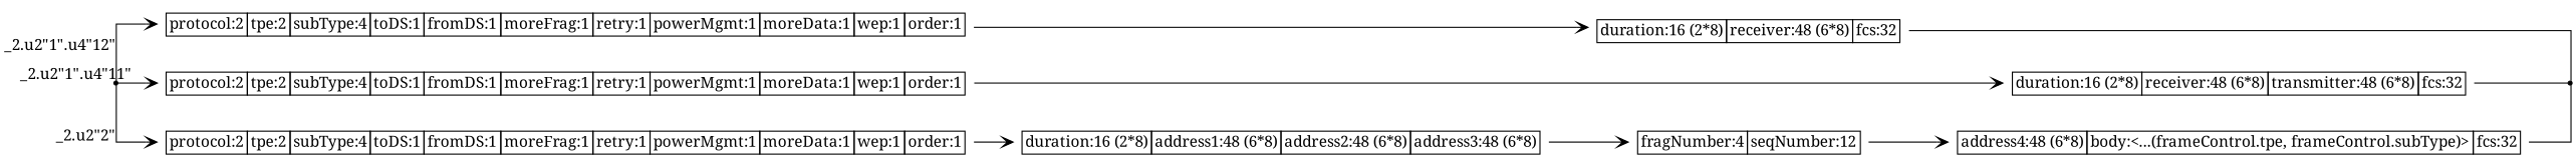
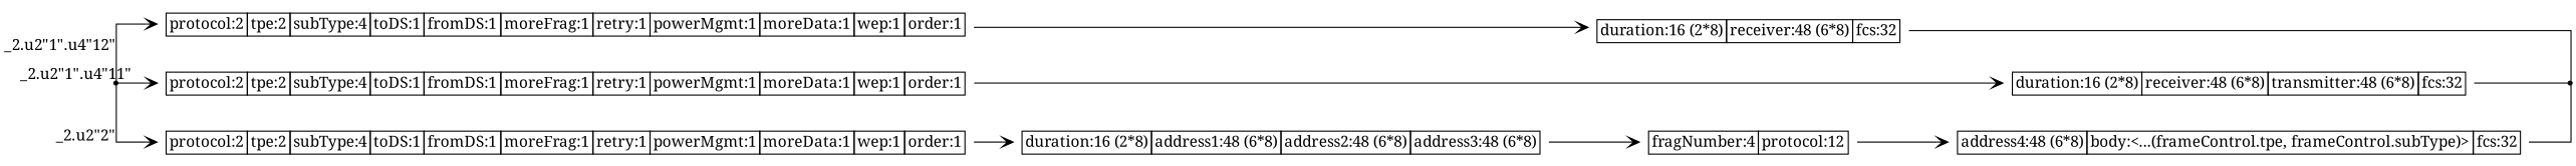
  digraph {
    rankdir=LR
    splines=ortho
    fontname="Noto Serif"
    node [shape=plaintext fontname="Noto Serif"]
    edge [arrowhead=vee fontname="Noto Serif"]
    n0 [shape=point]
    n5 [label=<     <TABLE BORDER="0" CELLBORDER="1" CELLSPACING="0" TOOLTIP="cts.frameControl" HREF="#">       <TR><TD>protocol:2</TD><TD>tpe:2</TD><TD>subType:4</TD><TD>toDS:1</TD><TD>fromDS:1</TD><TD>moreFrag:1</TD><TD>retry:1</TD><TD>powerMgmt:1</TD><TD>moreData:1</TD><TD>wep:1</TD><TD>order:1</TD></TR>     </TABLE>   >]
    n6 [label=<     <TABLE BORDER="0" CELLBORDER="1" CELLSPACING="0" TOOLTIP="rts.frameControl" HREF="#">       <TR><TD>protocol:2</TD><TD>tpe:2</TD><TD>subType:4</TD><TD>toDS:1</TD><TD>fromDS:1</TD><TD>moreFrag:1</TD><TD>retry:1</TD><TD>powerMgmt:1</TD><TD>moreData:1</TD><TD>wep:1</TD><TD>order:1</TD></TR>     </TABLE>   >]
    n7 [label=<     <TABLE BORDER="0" CELLBORDER="1" CELLSPACING="0" TOOLTIP="data.frameControl" HREF="#">       <TR><TD>protocol:2</TD><TD>tpe:2</TD><TD>subType:4</TD><TD>toDS:1</TD><TD>fromDS:1</TD><TD>moreFrag:1</TD><TD>retry:1</TD><TD>powerMgmt:1</TD><TD>moreData:1</TD><TD>wep:1</TD><TD>order:1</TD></TR>     </TABLE>   >]
    n1 [shape=point]
    n2 [label=<     <TABLE BORDER="0" CELLBORDER="1" CELLSPACING="0" TOOLTIP="rts" HREF="#">       <TR><TD>duration:16 (2*8)</TD><TD>receiver:48 (6*8)</TD><TD>transmitter:48 (6*8)</TD><TD>fcs:32</TD></TR>     </TABLE>   >]
    n3 [label=<     <TABLE BORDER="0" CELLBORDER="1" CELLSPACING="0" TOOLTIP="cts" HREF="#">       <TR><TD>duration:16 (2*8)</TD><TD>receiver:48 (6*8)</TD><TD>fcs:32</TD></TR>     </TABLE>   >]
    n4 [label=<     <TABLE BORDER="0" CELLBORDER="1" CELLSPACING="0" TOOLTIP="data" HREF="#">       <TR><TD>address4:48 (6*8)</TD><TD>body:&lt;...(frameControl.tpe, frameControl.subType)&gt;</TD><TD>fcs:32</TD></TR>     </TABLE>   >]
    n8 [label=<     <TABLE BORDER="0" CELLBORDER="1" CELLSPACING="0" TOOLTIP="data" HREF="#">       <TR><TD>duration:16 (2*8)</TD><TD>address1:48 (6*8)</TD><TD>address2:48 (6*8)</TD><TD>address3:48 (6*8)</TD></TR>     </TABLE>   >]
-   n9 [label=<     <TABLE BORDER="0" CELLBORDER="1" CELLSPACING="0" TOOLTIP="data.seqControl" HREF="#">       <TR><TD>fragNumber:4</TD><TD>seqNumber:12</TD></TR>     </TABLE>   >]
+   n9 [label=<     <TABLE BORDER="0" CELLBORDER="1" CELLSPACING="0" TOOLTIP="data.seqControl" HREF="#">       <TR><TD>fragNumber:4</TD><TD>protocol:12</TD></TR>     </TABLE>   >]
    n0 -> n5 [xlabel="_2.u2\"1\".u4\"12\""]
    n0 -> n6 [xlabel="_2.u2\"1\".u4\"11\""]
    n0 -> n7 [xlabel="_2.u2\"2\""]
    n5 -> n3
    n6 -> n2
    n7 -> n8
    n2 -> n1 [arrowhead=none]
    n3 -> n1 [arrowhead=none]
    n4 -> n1 [arrowhead=none]
    n8 -> n9
    n9 -> n4
  }
